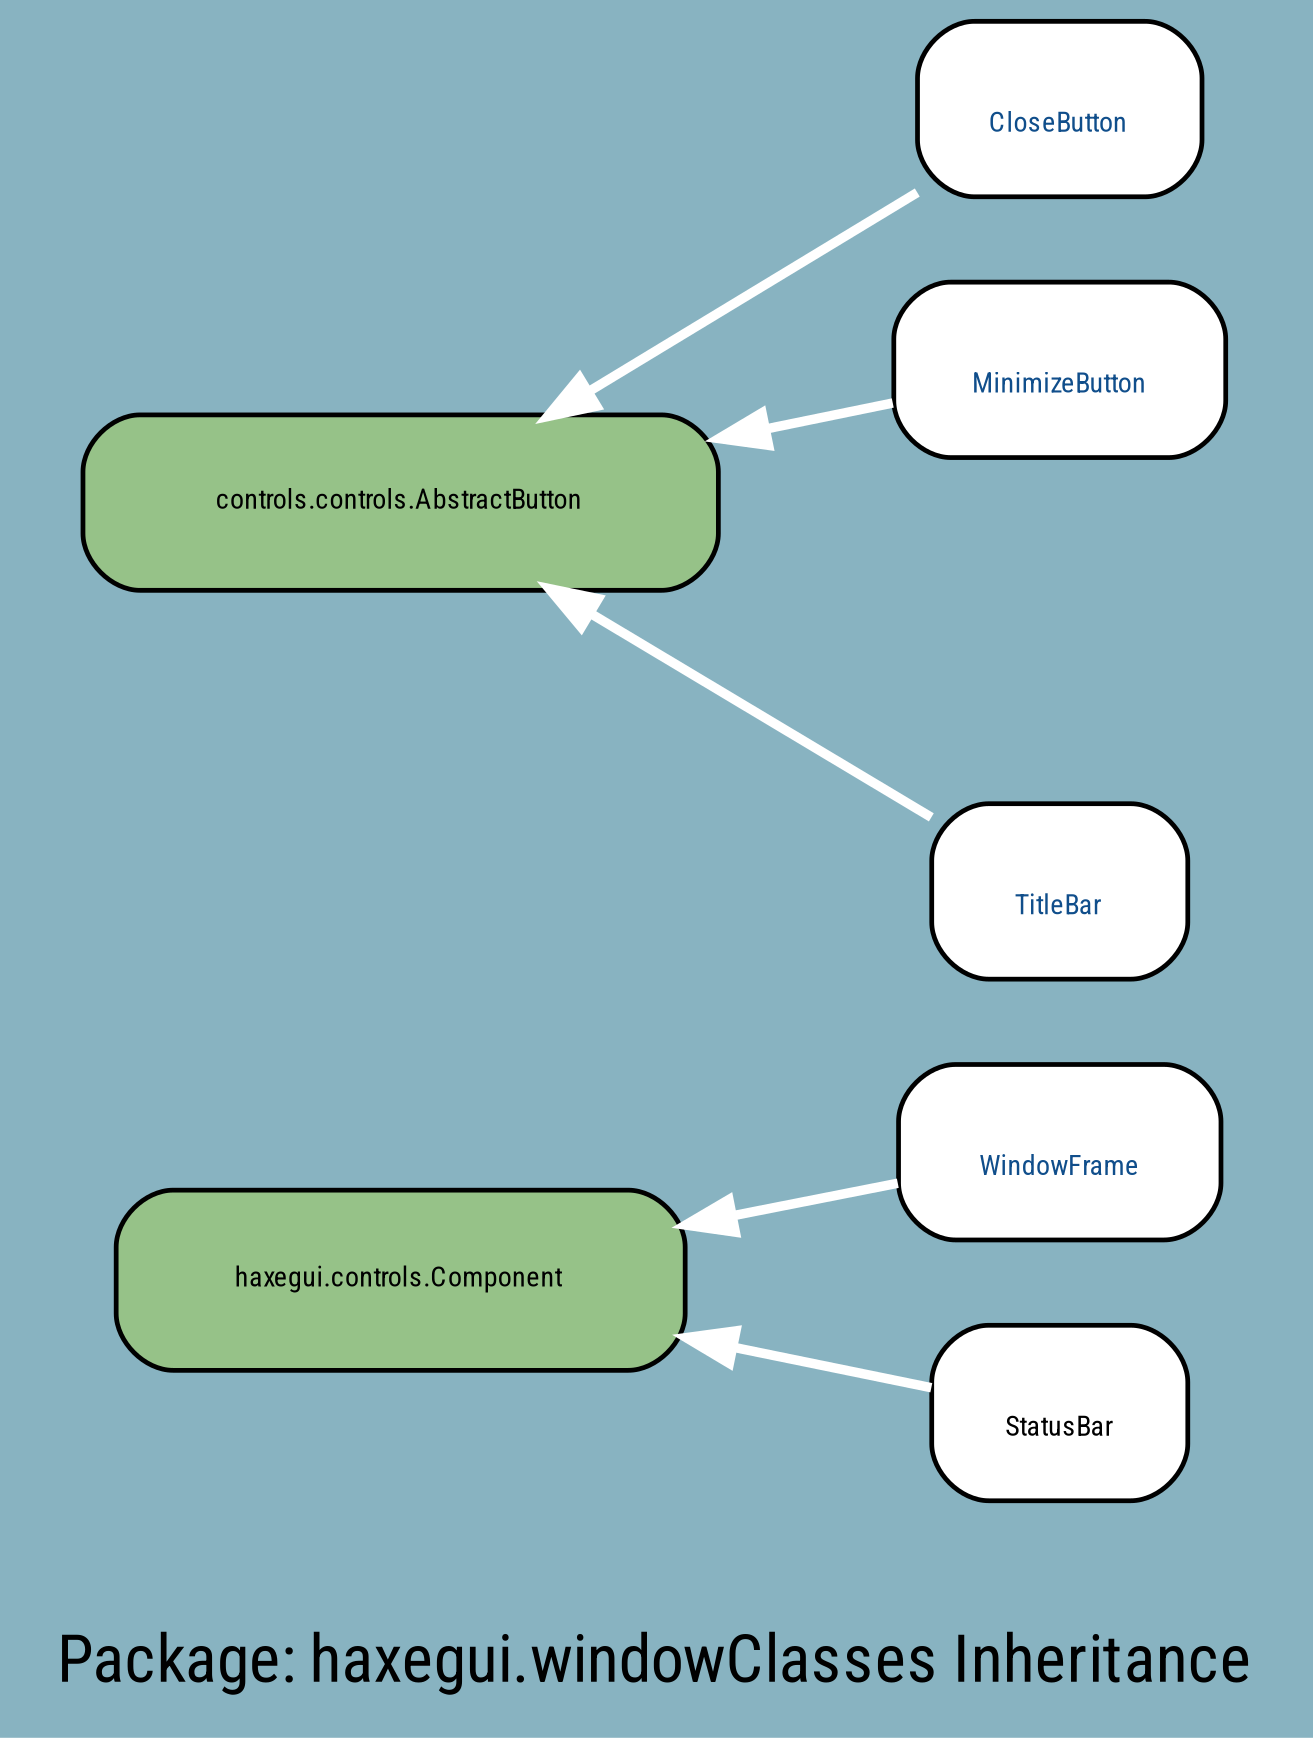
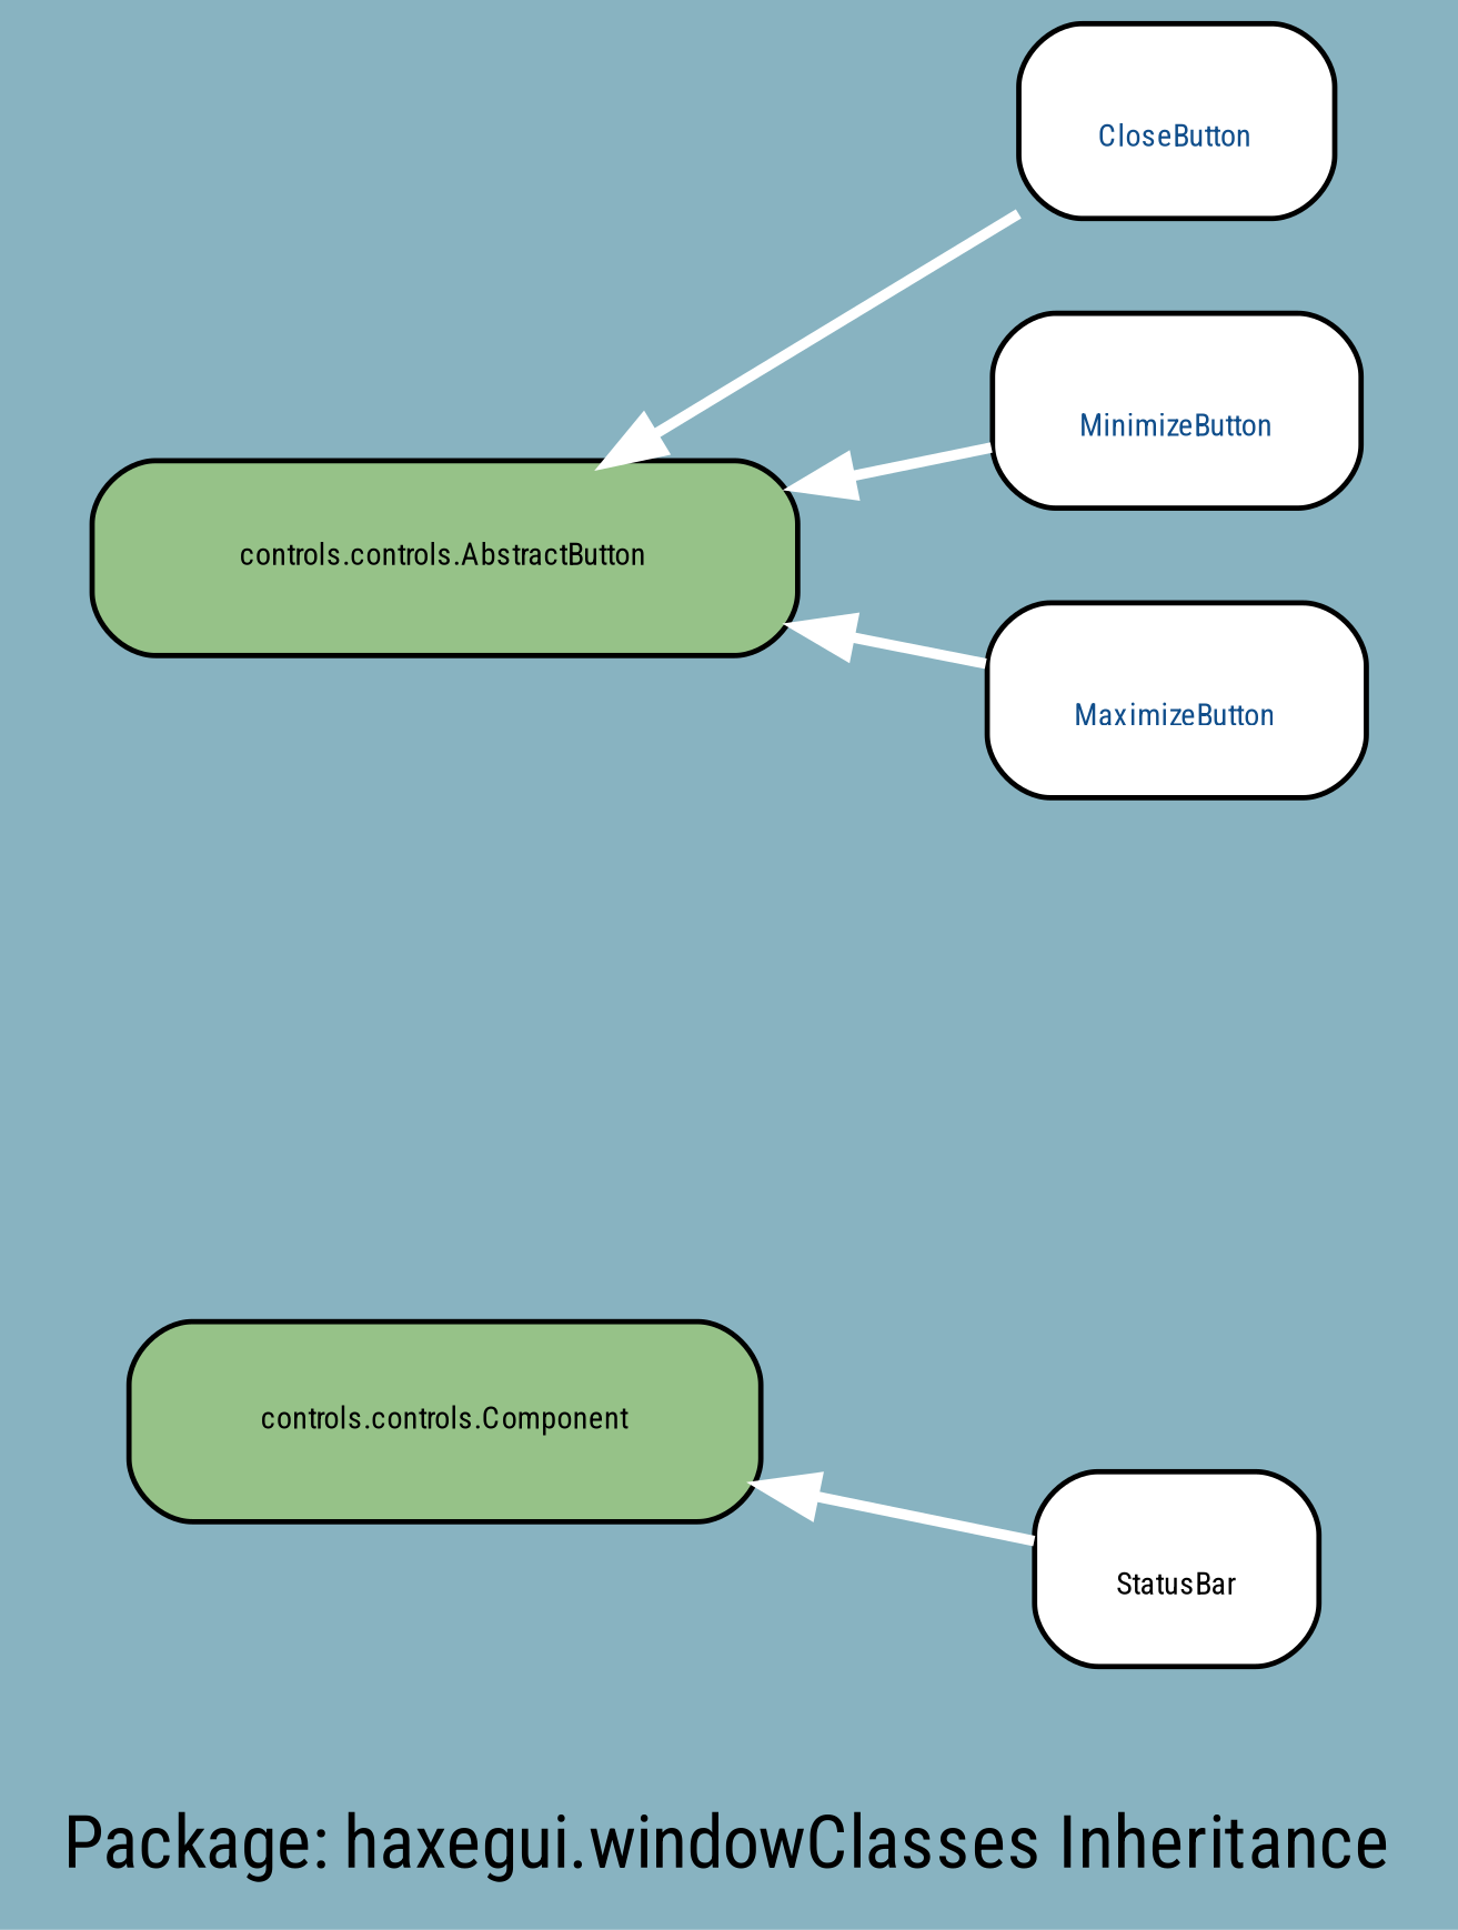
  digraph {
    bgcolor="#88B3C1"
    fontcolor=black
    fontname="Roboto Condensed"
    fontsize=14
    label="Package: haxegui.windowClasses Inheritance"
    labelloc=c
    packMode="graph"
    rankdir=RL
    smoothing=avg_dist
    node [color=black fillcolor=white fontcolor="#104E8B" fontname="Roboto Condensed" fontsize=6 portPos=w shape=record style="rounded,filled"]
    edge [arrowhead=normal arrowsize=1.0 color=white fontcolor=black fontname="Roboto Condensed" fontsize=8 minlen=1.2 style=bold]
-   n1 [height=0.50 label="{\nWindowFrame}" width=0.94]
-   "haxegui.controls.Component" [fillcolor="#96c288" fontcolor=black height=0.50 width=1.67 portPos=""]
+   "haxegui.controls.Component" [fillcolor="#96c288" fontcolor=black height=0.50 width=1.67 label="controls.controls.Component" portPos=""]
    n3 [height=0.50 label="{\nCloseButton}" width=0.83]
    n4 [fillcolor="#96c288" fontcolor=black height=0.50 label="controls.controls.AbstractButton" width=1.86 portPos=""]
    n5 [height=0.50 label="{\nMinimizeButton}" width=0.97]
-   n7 [height=0.50 label="{\nTitleBar}" width=0.75]
+   n6 [height=0.50 label="{\nMaximizeButton}" width=1.00]
    n8 [fontcolor=black height=0.50 label="{\nStatusBar}" width=0.75]
-   n1 -> "haxegui.controls.Component"
    n3 -> n4
    n5 -> n4
-   n7 -> n4
+   n6 -> n4
    n8 -> "haxegui.controls.Component"
  }
